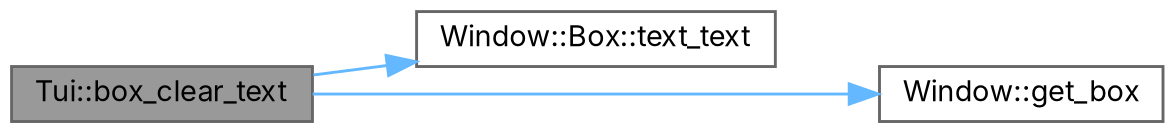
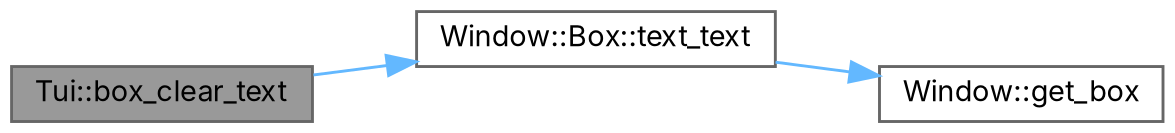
  digraph {
    fontname=Inter
    rankdir=LR
    node [color=grey40 fillcolor=white fontname=Inter fontsize=10 shape=box style=filled]
    edge [color=steelblue1 fontname=Inter fontsize=10 labelfontname=Helvetica labelfontsize=10 style=solid]
    n1 [color=gray40 fillcolor=grey60 fontcolor=black height=0.2 label="Tui::box_clear_text" width=0.4]
    n2 [height=0.2 label="Window::Box::text_text" width=0.4]
    n3 [height=0.2 label="Window::get_box" width=0.4]
    n1 -> n2
-   n1 -> n3
+   n2 -> n3
  }
